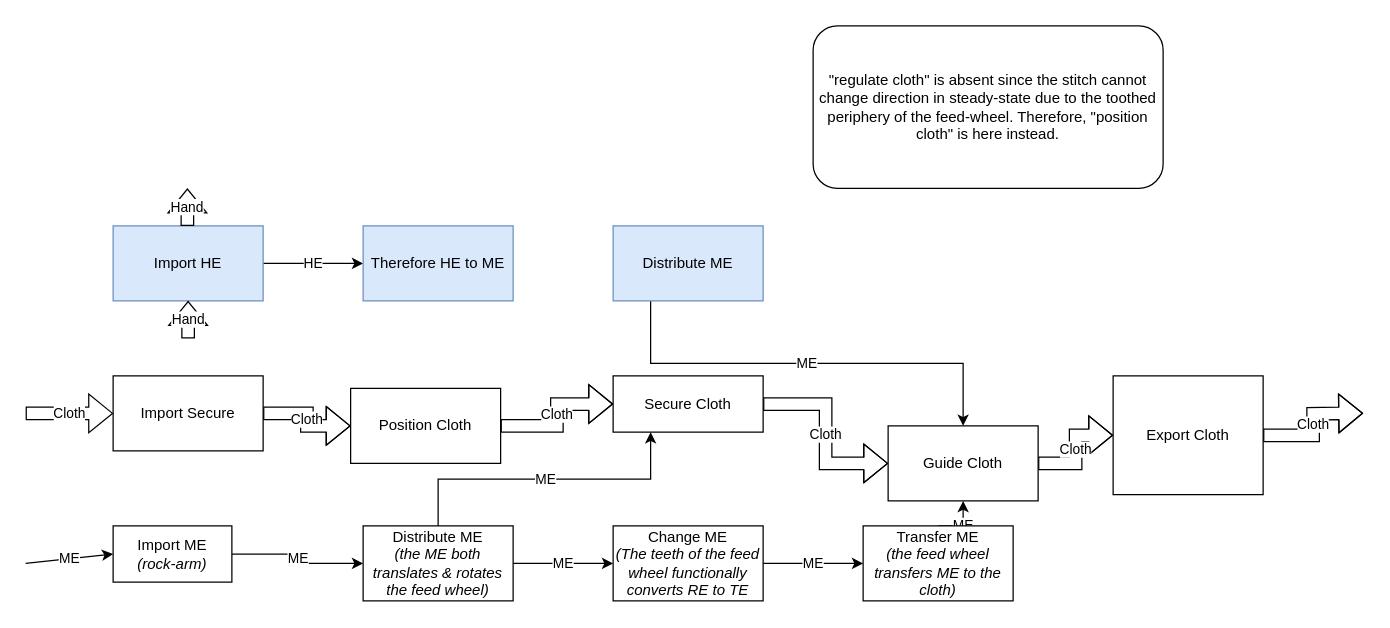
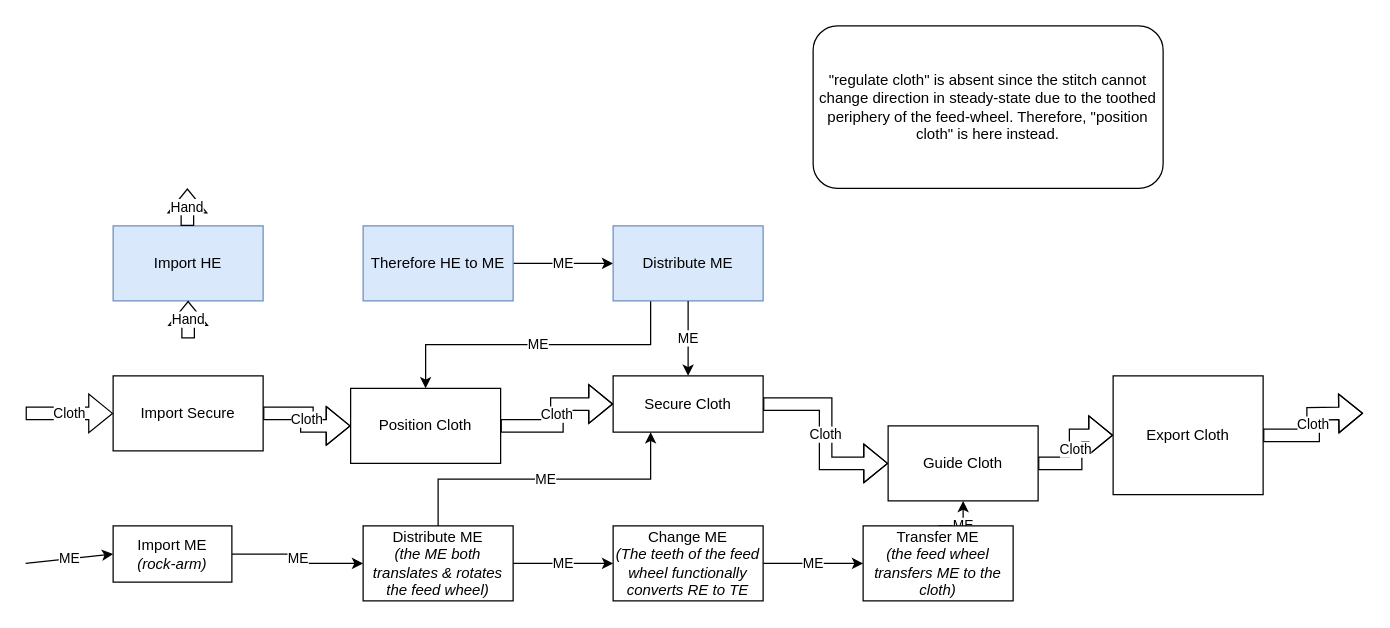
  <mxCell id="0" />
  <mxCell id="1" parent="0" />
  <mxCell id="2" value="ME" style="edgeStyle=orthogonalEdgeStyle;rounded=0;orthogonalLoop=1;jettySize=auto;html=1;exitX=1;exitY=0.5;exitDx=0;exitDy=0;entryX=0;entryY=0.5;entryDx=0;entryDy=0;" parent="1" source="3" target="31" edge="1"><mxGeometry relative="1" as="geometry"><mxPoint x="270" y="430" as="targetPoint" /></mxGeometry></mxCell>
  <mxCell id="3" value="Import ME&lt;br&gt;&lt;i&gt;(rock-arm)&lt;/i&gt;" style="rounded=0;whiteSpace=wrap;html=1;" parent="1" vertex="1"><mxGeometry x="90" y="420" width="95" height="45" as="geometry" /></mxCell>
  <mxCell id="4" value="ME" style="endArrow=classic;html=1;rounded=0;entryX=0;entryY=0.5;entryDx=0;entryDy=0;" parent="1" target="3" edge="1"><mxGeometry width="50" height="50" relative="1" as="geometry"><mxPoint x="20" y="450" as="sourcePoint" /><mxPoint x="50" y="420" as="targetPoint" /></mxGeometry></mxCell>
  <mxCell id="5" value="ME" style="edgeStyle=orthogonalEdgeStyle;rounded=0;orthogonalLoop=1;jettySize=auto;html=1;exitX=1;exitY=0.5;exitDx=0;exitDy=0;entryX=0;entryY=0.5;entryDx=0;entryDy=0;" parent="1" source="6" target="22" edge="1"><mxGeometry relative="1" as="geometry"><mxPoint x="670" y="450" as="targetPoint" /></mxGeometry></mxCell>
  <mxCell id="6" value="Change ME&lt;br&gt;&lt;i&gt;(The teeth of the feed wheel functionally converts RE to TE&lt;/i&gt;" style="rounded=0;whiteSpace=wrap;html=1;" parent="1" vertex="1"><mxGeometry x="490" y="420" width="120" height="60" as="geometry" /></mxCell>
  <mxCell id="7" value="Cloth" style="edgeStyle=orthogonalEdgeStyle;rounded=0;orthogonalLoop=1;jettySize=auto;html=1;exitX=1;exitY=0.5;exitDx=0;exitDy=0;entryX=0;entryY=0.5;entryDx=0;entryDy=0;shape=flexArrow;" parent="1" source="8" target="11" edge="1"><mxGeometry relative="1" as="geometry" /></mxCell>
  <mxCell id="8" value="Import Secure" style="rounded=0;whiteSpace=wrap;html=1;" parent="1" vertex="1"><mxGeometry x="90" y="300" width="120" height="60" as="geometry" /></mxCell>
  <mxCell id="9" value="Cloth" style="shape=flexArrow;endArrow=classic;html=1;rounded=0;" parent="1" edge="1"><mxGeometry width="50" height="50" relative="1" as="geometry"><mxPoint x="20" y="330" as="sourcePoint" /><mxPoint x="90" y="330" as="targetPoint" /></mxGeometry></mxCell>
  <mxCell id="10" value="Cloth" style="edgeStyle=orthogonalEdgeStyle;rounded=0;orthogonalLoop=1;jettySize=auto;html=1;exitX=1;exitY=0.5;exitDx=0;exitDy=0;entryX=0;entryY=0.5;entryDx=0;entryDy=0;shape=flexArrow;" parent="1" source="11" target="20" edge="1"><mxGeometry relative="1" as="geometry" /></mxCell>
  <mxCell id="11" value="Position Cloth" style="rounded=0;whiteSpace=wrap;html=1;" parent="1" vertex="1"><mxGeometry x="280" y="310" width="120" height="60" as="geometry" /></mxCell>
- <mxCell id="12" value="HE" style="edgeStyle=orthogonalEdgeStyle;rounded=0;orthogonalLoop=1;jettySize=auto;html=1;exitX=1;exitY=0.5;exitDx=0;exitDy=0;entryX=0;entryY=0.5;entryDx=0;entryDy=0;" parent="1" source="13" target="15" edge="1"><mxGeometry relative="1" as="geometry" /></mxCell>
  <mxCell id="13" value="Import HE" style="rounded=0;whiteSpace=wrap;html=1;fillColor=#dae8fc;strokeColor=#6c8ebf;" parent="1" vertex="1"><mxGeometry x="90" y="180" width="120" height="60" as="geometry" /></mxCell>
+ <mxCell id="14" value="ME" style="edgeStyle=orthogonalEdgeStyle;rounded=0;orthogonalLoop=1;jettySize=auto;html=1;exitX=1;exitY=0.5;exitDx=0;exitDy=0;entryX=0;entryY=0.5;entryDx=0;entryDy=0;" parent="1" source="15" target="17" edge="1"><mxGeometry relative="1" as="geometry" /></mxCell>
  <mxCell id="15" value="Therefore HE to ME" style="rounded=0;whiteSpace=wrap;html=1;fillColor=#dae8fc;strokeColor=#6c8ebf;" parent="1" vertex="1"><mxGeometry x="290" y="180" width="120" height="60" as="geometry" /></mxCell>
- <mxCell id="16" value="ME" style="edgeStyle=orthogonalEdgeStyle;rounded=0;orthogonalLoop=1;jettySize=auto;html=1;exitX=0.25;exitY=1;exitDx=0;exitDy=0;" parent="1" source="17" target="24" edge="1"><mxGeometry relative="1" as="geometry" /></mxCell>
+ <mxCell id="16" value="ME" style="edgeStyle=orthogonalEdgeStyle;rounded=0;orthogonalLoop=1;jettySize=auto;html=1;exitX=0.25;exitY=1;exitDx=0;exitDy=0;entryX=0.5;entryY=0;entryDx=0;entryDy=0;" parent="1" source="17" target="11" edge="1"><mxGeometry relative="1" as="geometry" /></mxCell>
  <mxCell id="17" value="Distribute ME" style="rounded=0;whiteSpace=wrap;html=1;fillColor=#dae8fc;strokeColor=#6c8ebf;" parent="1" vertex="1"><mxGeometry x="490" y="180" width="120" height="60" as="geometry" /></mxCell>
+ <mxCell id="18" value="ME" style="edgeStyle=orthogonalEdgeStyle;rounded=0;orthogonalLoop=1;jettySize=auto;html=1;exitX=0.5;exitY=1;exitDx=0;exitDy=0;entryX=0.5;entryY=0;entryDx=0;entryDy=0;" parent="1" source="17" target="20" edge="1"><mxGeometry relative="1" as="geometry"><mxPoint x="750" y="240" as="sourcePoint" /></mxGeometry></mxCell>
  <mxCell id="19" value="Cloth" style="edgeStyle=orthogonalEdgeStyle;shape=flexArrow;rounded=0;orthogonalLoop=1;jettySize=auto;html=1;exitX=1;exitY=0.5;exitDx=0;exitDy=0;entryX=0;entryY=0.5;entryDx=0;entryDy=0;" parent="1" source="20" target="24" edge="1"><mxGeometry relative="1" as="geometry" /></mxCell>
  <mxCell id="20" value="Secure Cloth" style="rounded=0;whiteSpace=wrap;html=1;" parent="1" vertex="1"><mxGeometry x="490" y="300" width="120" height="45" as="geometry" /></mxCell>
  <mxCell id="21" value="ME" style="edgeStyle=orthogonalEdgeStyle;rounded=0;orthogonalLoop=1;jettySize=auto;html=1;exitX=0.5;exitY=0;exitDx=0;exitDy=0;entryX=0.5;entryY=1;entryDx=0;entryDy=0;" parent="1" source="22" target="24" edge="1"><mxGeometry relative="1" as="geometry" /></mxCell>
  <mxCell id="22" value="Transfer ME&lt;br&gt;&lt;i&gt;(the feed wheel transfers ME to the cloth)&lt;/i&gt;" style="rounded=0;whiteSpace=wrap;html=1;" parent="1" vertex="1"><mxGeometry x="690" y="420" width="120" height="60" as="geometry" /></mxCell>
  <mxCell id="23" value="Cloth" style="edgeStyle=orthogonalEdgeStyle;rounded=0;orthogonalLoop=1;jettySize=auto;html=1;exitX=1;exitY=0.5;exitDx=0;exitDy=0;shape=flexArrow;entryX=0;entryY=0.5;entryDx=0;entryDy=0;" edge="1" parent="1" source="24" target="28"><mxGeometry relative="1" as="geometry" /></mxCell>
  <mxCell id="24" value="Guide Cloth" style="rounded=0;whiteSpace=wrap;html=1;" parent="1" vertex="1"><mxGeometry x="710" y="340" width="120" height="60" as="geometry" /></mxCell>
  <mxCell id="25" value="Hand" style="shape=flexArrow;endArrow=classic;html=1;rounded=0;entryX=0.5;entryY=1;entryDx=0;entryDy=0;" parent="1" target="13" edge="1"><mxGeometry width="50" height="50" relative="1" as="geometry"><mxPoint x="150" y="270" as="sourcePoint" /><mxPoint x="190" y="250" as="targetPoint" /></mxGeometry></mxCell>
  <mxCell id="26" value="Hand" style="shape=flexArrow;endArrow=classic;html=1;rounded=0;entryX=0.5;entryY=1;entryDx=0;entryDy=0;" parent="1" edge="1"><mxGeometry width="50" height="50" relative="1" as="geometry"><mxPoint x="149.41" y="180" as="sourcePoint" /><mxPoint x="149.41" y="150" as="targetPoint" /></mxGeometry></mxCell>
  <mxCell id="27" value="Cloth" style="edgeStyle=orthogonalEdgeStyle;shape=flexArrow;rounded=0;orthogonalLoop=1;jettySize=auto;html=1;exitX=1;exitY=0.5;exitDx=0;exitDy=0;" edge="1" parent="1" source="28"><mxGeometry relative="1" as="geometry"><mxPoint x="1090" y="329.824" as="targetPoint" /></mxGeometry></mxCell>
  <mxCell id="28" value="Export Cloth" style="rounded=0;whiteSpace=wrap;html=1;" parent="1" vertex="1"><mxGeometry x="890" y="300" width="120" height="95" as="geometry" /></mxCell>
  <mxCell id="29" value="ME" style="edgeStyle=orthogonalEdgeStyle;rounded=0;orthogonalLoop=1;jettySize=auto;html=1;exitX=1;exitY=0.5;exitDx=0;exitDy=0;entryX=0;entryY=0.5;entryDx=0;entryDy=0;" edge="1" parent="1" source="31" target="6"><mxGeometry relative="1" as="geometry" /></mxCell>
  <mxCell id="30" value="ME" style="edgeStyle=orthogonalEdgeStyle;rounded=0;orthogonalLoop=1;jettySize=auto;html=1;exitX=0.5;exitY=0;exitDx=0;exitDy=0;entryX=0.25;entryY=1;entryDx=0;entryDy=0;" edge="1" parent="1" source="31" target="20"><mxGeometry relative="1" as="geometry" /></mxCell>
  <mxCell id="31" value="Distribute ME&lt;br&gt;&lt;i&gt;(the ME both translates &amp;amp; rotates the feed wheel)&lt;/i&gt;" style="rounded=0;whiteSpace=wrap;html=1;" vertex="1" parent="1"><mxGeometry x="290" y="420" width="120" height="60" as="geometry" /></mxCell>
  <mxCell id="32" value="&quot;regulate cloth&quot; is absent since the stitch cannot change direction in steady-state due to the toothed periphery of the feed-wheel. Therefore, &quot;position cloth&quot; is here instead." style="rounded=1;whiteSpace=wrap;html=1;" vertex="1" parent="1"><mxGeometry x="650" y="20" width="280" height="130" as="geometry" /></mxCell>
